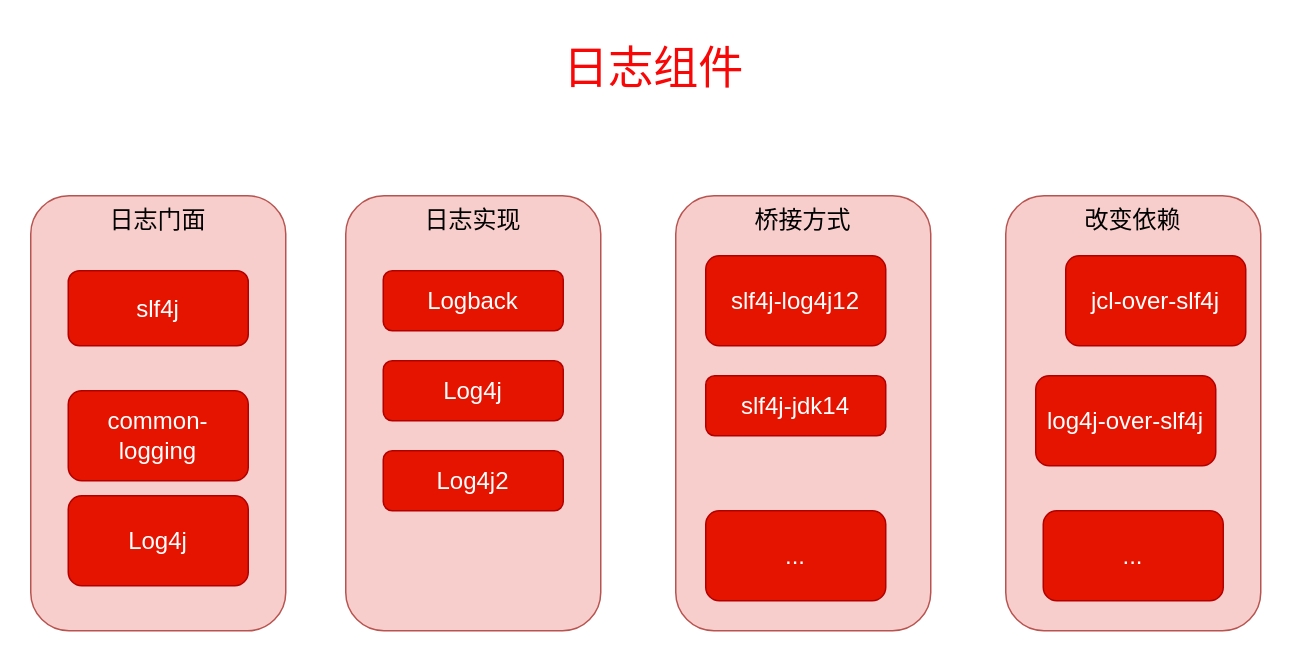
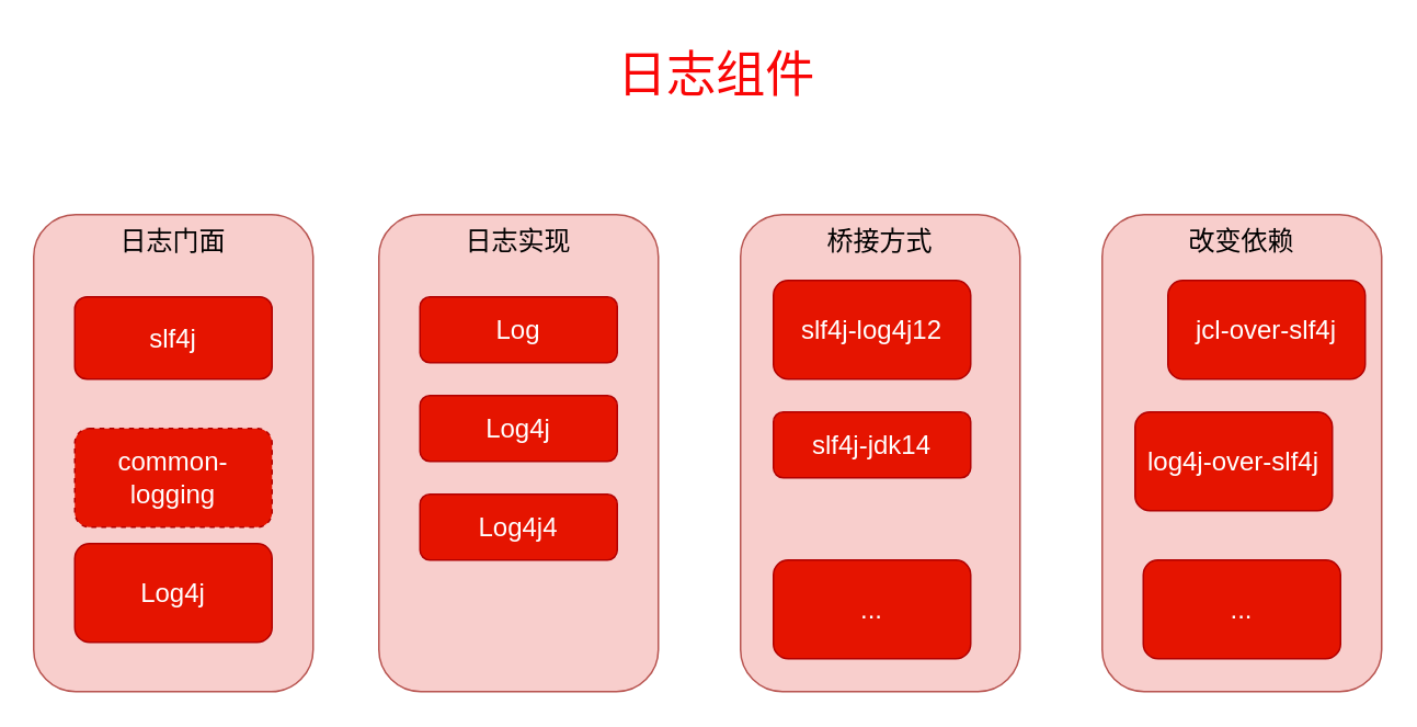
  <mxCell id="0" />
  <mxCell id="1" parent="0" />
  <mxCell id="2" value="&lt;font style=&quot;vertical-align: inherit;&quot; class=&quot;notranslate fyzs-translate-target fyzs-translate-target-wrapper&quot;&gt;&lt;font style=&quot;vertical-align: inherit;&quot; class=&quot;notranslate fyzs-translate-target fyzs-translate-target-box&quot;&gt;&lt;font style=&quot;vertical-align: inherit;&quot; title=&quot;r&quot; class=&quot;notranslate fyzs-translate-target fyzs-translate-target-text&quot;&gt;日志门面&lt;/font&gt;&lt;/font&gt;&lt;/font&gt;" style="rounded=1;whiteSpace=wrap;html=1;verticalAlign=top;fontSize=16;fillColor=#f8cecc;strokeColor=#b85450;" vertex="1" parent="1"><mxGeometry x="20" y="130" width="170" height="290" as="geometry" /></mxCell>
  <mxCell id="3" value="&lt;font style=&quot;vertical-align: inherit;&quot; class=&quot;notranslate fyzs-translate-target fyzs-translate-target-wrapper&quot;&gt;&lt;font style=&quot;vertical-align: inherit;&quot; class=&quot;notranslate fyzs-translate-target fyzs-translate-target-box&quot;&gt;&lt;font style=&quot;vertical-align: inherit;&quot; title=&quot;r&quot; class=&quot;notranslate fyzs-translate-target fyzs-translate-target-text&quot;&gt;日志实现&lt;/font&gt;&lt;/font&gt;&lt;/font&gt;" style="rounded=1;whiteSpace=wrap;html=1;verticalAlign=top;fontSize=16;fillColor=#f8cecc;strokeColor=#b85450;" vertex="1" parent="1"><mxGeometry x="230" y="130" width="170" height="290" as="geometry" /></mxCell>
  <mxCell id="4" value="&lt;font style=&quot;vertical-align: inherit;&quot; class=&quot;notranslate fyzs-translate-target fyzs-translate-target-wrapper&quot;&gt;&lt;font style=&quot;vertical-align: inherit;&quot; class=&quot;notranslate fyzs-translate-target fyzs-translate-target-box&quot;&gt;&lt;font style=&quot;vertical-align: inherit;&quot; title=&quot;r&quot; class=&quot;notranslate fyzs-translate-target fyzs-translate-target-text&quot;&gt;桥接方式&lt;/font&gt;&lt;/font&gt;&lt;/font&gt;" style="rounded=1;whiteSpace=wrap;html=1;verticalAlign=top;fontSize=16;fillColor=#f8cecc;strokeColor=#b85450;" vertex="1" parent="1"><mxGeometry x="450" y="130" width="170" height="290" as="geometry" /></mxCell>
  <mxCell id="5" value="&lt;font style=&quot;vertical-align: inherit;&quot; class=&quot;notranslate fyzs-translate-target fyzs-translate-target-wrapper&quot;&gt;&lt;font style=&quot;vertical-align: inherit;&quot; class=&quot;notranslate fyzs-translate-target fyzs-translate-target-box&quot;&gt;&lt;font style=&quot;vertical-align: inherit;&quot; title=&quot;r&quot; class=&quot;notranslate fyzs-translate-target fyzs-translate-target-text&quot;&gt;改变依赖&lt;/font&gt;&lt;/font&gt;&lt;/font&gt;" style="rounded=1;whiteSpace=wrap;html=1;verticalAlign=top;fontSize=16;fillColor=#f8cecc;strokeColor=#b85450;" vertex="1" parent="1"><mxGeometry x="670" y="130" width="170" height="290" as="geometry" /></mxCell>
  <mxCell id="6" value="&lt;font class=&quot;notranslate fyzs-translate-target fyzs-translate-target-wrapper&quot; style=&quot;vertical-align: inherit;&quot;&gt;&lt;font class=&quot;notranslate fyzs-translate-target fyzs-translate-target-box&quot; style=&quot;vertical-align: inherit;&quot;&gt;&lt;font class=&quot;notranslate fyzs-translate-target fyzs-translate-target-text&quot; title=&quot;Text&quot; style=&quot;vertical-align: inherit;&quot;&gt;日志组件&lt;/font&gt;&lt;/font&gt;&lt;/font&gt;" style="text;html=1;align=center;verticalAlign=middle;resizable=0;points=[];autosize=1;strokeColor=none;fillColor=none;fontSize=30;fontColor=light-dark(#f90606, #ededed);" vertex="1" parent="1"><mxGeometry x="365" y="20" width="140" height="50" as="geometry" /></mxCell>
  <mxCell id="7" value="&lt;font style=&quot;vertical-align: inherit;&quot; class=&quot;notranslate fyzs-translate-target fyzs-translate-target-wrapper&quot;&gt;&lt;font style=&quot;vertical-align: inherit;&quot; class=&quot;notranslate fyzs-translate-target fyzs-translate-target-box&quot;&gt;&lt;font style=&quot;vertical-align: inherit;&quot; title=&quot;S&quot; class=&quot;notranslate fyzs-translate-target fyzs-translate-target-text&quot;&gt;slf4j&lt;/font&gt;&lt;/font&gt;&lt;/font&gt;" style="rounded=1;whiteSpace=wrap;html=1;fontSize=16;fillColor=#e51400;fontColor=#ffffff;strokeColor=#B20000;" vertex="1" parent="1"><mxGeometry x="45" y="180" width="120" height="50" as="geometry" /></mxCell>
- <mxCell id="8" value="&lt;font style=&quot;vertical-align: inherit;&quot; class=&quot;notranslate fyzs-translate-target fyzs-translate-target-wrapper&quot;&gt;&lt;font style=&quot;vertical-align: inherit;&quot; class=&quot;notranslate fyzs-translate-target fyzs-translate-target-box&quot;&gt;&lt;font style=&quot;vertical-align: inherit;&quot; title=&quot;S&quot; class=&quot;notranslate fyzs-translate-target fyzs-translate-target-text&quot;&gt;common-logging&lt;/font&gt;&lt;/font&gt;&lt;/font&gt;" style="rounded=1;whiteSpace=wrap;html=1;fontSize=16;fillColor=#e51400;fontColor=#ffffff;strokeColor=#B20000;" vertex="1" parent="1"><mxGeometry x="45" y="260" width="120" height="60" as="geometry" /></mxCell>
+ <mxCell id="8" value="&lt;font style=&quot;vertical-align: inherit;&quot; class=&quot;notranslate fyzs-translate-target fyzs-translate-target-wrapper&quot;&gt;&lt;font style=&quot;vertical-align: inherit;&quot; class=&quot;notranslate fyzs-translate-target fyzs-translate-target-box&quot;&gt;&lt;font style=&quot;vertical-align: inherit;&quot; title=&quot;S&quot; class=&quot;notranslate fyzs-translate-target fyzs-translate-target-text&quot;&gt;common-logging&lt;/font&gt;&lt;/font&gt;&lt;/font&gt;" style="rounded=1;whiteSpace=wrap;html=1;fontSize=16;fillColor=#e51400;fontColor=#ffffff;strokeColor=#B20000;dashed=1;" vertex="1" parent="1"><mxGeometry x="45" y="260" width="120" height="60" as="geometry" /></mxCell>
  <mxCell id="9" value="&lt;font style=&quot;vertical-align: inherit;&quot; class=&quot;notranslate fyzs-translate-target fyzs-translate-target-wrapper&quot;&gt;&lt;font style=&quot;vertical-align: inherit;&quot; class=&quot;notranslate fyzs-translate-target fyzs-translate-target-box&quot;&gt;&lt;font style=&quot;vertical-align: inherit;&quot; title=&quot;S&quot; class=&quot;notranslate fyzs-translate-target fyzs-translate-target-text&quot;&gt;Log4j&lt;/font&gt;&lt;/font&gt;&lt;/font&gt;" style="rounded=1;whiteSpace=wrap;html=1;fontSize=16;fillColor=#e51400;fontColor=#ffffff;strokeColor=#B20000;" vertex="1" parent="1"><mxGeometry x="45" y="330" width="120" height="60" as="geometry" /></mxCell>
- <mxCell id="10" value="&lt;font style=&quot;vertical-align: inherit;&quot; class=&quot;notranslate fyzs-translate-target fyzs-translate-target-wrapper&quot;&gt;&lt;font style=&quot;vertical-align: inherit;&quot; class=&quot;notranslate fyzs-translate-target fyzs-translate-target-box&quot;&gt;&lt;font style=&quot;vertical-align: inherit;&quot; title=&quot;S&quot; class=&quot;notranslate fyzs-translate-target fyzs-translate-target-text&quot;&gt;Logback&lt;/font&gt;&lt;/font&gt;&lt;/font&gt;" style="rounded=1;whiteSpace=wrap;html=1;fontSize=16;fillColor=#e51400;fontColor=#ffffff;strokeColor=#B20000;" vertex="1" parent="1"><mxGeometry x="255" y="180" width="120" height="40" as="geometry" /></mxCell>
+ <mxCell id="10" value="&lt;font style=&quot;vertical-align: inherit;&quot; class=&quot;notranslate fyzs-translate-target fyzs-translate-target-wrapper&quot;&gt;&lt;font style=&quot;vertical-align: inherit;&quot; class=&quot;notranslate fyzs-translate-target fyzs-translate-target-box&quot;&gt;&lt;font style=&quot;vertical-align: inherit;&quot; title=&quot;S&quot; class=&quot;notranslate fyzs-translate-target fyzs-translate-target-text&quot;&gt;Log&lt;/font&gt;&lt;/font&gt;&lt;/font&gt;" style="rounded=1;whiteSpace=wrap;html=1;fontSize=16;fillColor=#e51400;fontColor=#ffffff;strokeColor=#B20000;" vertex="1" parent="1"><mxGeometry x="255" y="180" width="120" height="40" as="geometry" /></mxCell>
  <mxCell id="11" value="&lt;font style=&quot;vertical-align: inherit;&quot; class=&quot;notranslate fyzs-translate-target fyzs-translate-target-wrapper&quot;&gt;&lt;font style=&quot;vertical-align: inherit;&quot; class=&quot;notranslate fyzs-translate-target fyzs-translate-target-box&quot;&gt;&lt;font style=&quot;vertical-align: inherit;&quot; title=&quot;S&quot; class=&quot;notranslate fyzs-translate-target fyzs-translate-target-text&quot;&gt;Log4j&lt;/font&gt;&lt;/font&gt;&lt;/font&gt;" style="rounded=1;whiteSpace=wrap;html=1;fontSize=16;fillColor=#e51400;fontColor=#ffffff;strokeColor=#B20000;" vertex="1" parent="1"><mxGeometry x="255" y="240" width="120" height="40" as="geometry" /></mxCell>
- <mxCell id="12" value="&lt;font style=&quot;vertical-align: inherit;&quot; class=&quot;notranslate fyzs-translate-target fyzs-translate-target-wrapper&quot;&gt;&lt;font style=&quot;vertical-align: inherit;&quot; class=&quot;notranslate fyzs-translate-target fyzs-translate-target-box&quot;&gt;&lt;font style=&quot;vertical-align: inherit;&quot; title=&quot;S&quot; class=&quot;notranslate fyzs-translate-target fyzs-translate-target-text&quot;&gt;Log4j2&lt;/font&gt;&lt;/font&gt;&lt;/font&gt;" style="rounded=1;whiteSpace=wrap;html=1;fontSize=16;fillColor=#e51400;fontColor=#ffffff;strokeColor=#B20000;" vertex="1" parent="1"><mxGeometry x="255" y="300" width="120" height="40" as="geometry" /></mxCell>
+ <mxCell id="12" value="&lt;font style=&quot;vertical-align: inherit;&quot; class=&quot;notranslate fyzs-translate-target fyzs-translate-target-wrapper&quot;&gt;&lt;font style=&quot;vertical-align: inherit;&quot; class=&quot;notranslate fyzs-translate-target fyzs-translate-target-box&quot;&gt;&lt;font style=&quot;vertical-align: inherit;&quot; title=&quot;S&quot; class=&quot;notranslate fyzs-translate-target fyzs-translate-target-text&quot;&gt;Log4j4&lt;/font&gt;&lt;/font&gt;&lt;/font&gt;" style="rounded=1;whiteSpace=wrap;html=1;fontSize=16;fillColor=#e51400;fontColor=#ffffff;strokeColor=#B20000;" vertex="1" parent="1"><mxGeometry x="255" y="300" width="120" height="40" as="geometry" /></mxCell>
  <mxCell id="13" value="&lt;font style=&quot;vertical-align: inherit;&quot; class=&quot;notranslate fyzs-translate-target fyzs-translate-target-wrapper&quot;&gt;&lt;font style=&quot;vertical-align: inherit;&quot; class=&quot;notranslate fyzs-translate-target fyzs-translate-target-box&quot;&gt;&lt;font style=&quot;vertical-align: inherit;&quot; title=&quot;S&quot; class=&quot;notranslate fyzs-translate-target fyzs-translate-target-text&quot;&gt;slf4j-log4j12&lt;/font&gt;&lt;/font&gt;&lt;/font&gt;" style="rounded=1;whiteSpace=wrap;html=1;fontSize=16;fillColor=#e51400;fontColor=#ffffff;strokeColor=#B20000;" vertex="1" parent="1"><mxGeometry x="470" y="170" width="120" height="60" as="geometry" /></mxCell>
  <mxCell id="14" value="&lt;font style=&quot;vertical-align: inherit;&quot; class=&quot;notranslate fyzs-translate-target fyzs-translate-target-wrapper&quot;&gt;&lt;font style=&quot;vertical-align: inherit;&quot; class=&quot;notranslate fyzs-translate-target fyzs-translate-target-box&quot;&gt;&lt;font style=&quot;vertical-align: inherit;&quot; title=&quot;S&quot; class=&quot;notranslate fyzs-translate-target fyzs-translate-target-text&quot;&gt;slf4j-jdk14&lt;/font&gt;&lt;/font&gt;&lt;/font&gt;" style="rounded=1;whiteSpace=wrap;html=1;fontSize=16;fillColor=#e51400;fontColor=#ffffff;strokeColor=#B20000;" vertex="1" parent="1"><mxGeometry x="470" y="250" width="120" height="40" as="geometry" /></mxCell>
  <mxCell id="15" value="&lt;font style=&quot;vertical-align: inherit;&quot; class=&quot;notranslate fyzs-translate-target fyzs-translate-target-wrapper&quot;&gt;&lt;font style=&quot;vertical-align: inherit;&quot; class=&quot;notranslate fyzs-translate-target fyzs-translate-target-box&quot;&gt;&lt;font style=&quot;vertical-align: inherit;&quot; title=&quot;。&quot; class=&quot;notranslate fyzs-translate-target fyzs-translate-target-text&quot;&gt;...&lt;/font&gt;&lt;/font&gt;&lt;/font&gt;" style="rounded=1;whiteSpace=wrap;html=1;fontSize=16;fillColor=#e51400;fontColor=#ffffff;strokeColor=#B20000;" vertex="1" parent="1"><mxGeometry x="470" y="340" width="120" height="60" as="geometry" /></mxCell>
  <mxCell id="16" value="&lt;font style=&quot;vertical-align: inherit;&quot; class=&quot;notranslate fyzs-translate-target fyzs-translate-target-wrapper&quot;&gt;&lt;font style=&quot;vertical-align: inherit;&quot; class=&quot;notranslate fyzs-translate-target fyzs-translate-target-box&quot;&gt;&lt;font style=&quot;vertical-align: inherit;&quot; title=&quot;。&quot; class=&quot;notranslate fyzs-translate-target fyzs-translate-target-text&quot;&gt;...&lt;/font&gt;&lt;/font&gt;&lt;/font&gt;" style="rounded=1;whiteSpace=wrap;html=1;fontSize=16;fillColor=#e51400;fontColor=#ffffff;strokeColor=#B20000;" vertex="1" parent="1"><mxGeometry x="695" y="340" width="120" height="60" as="geometry" /></mxCell>
  <mxCell id="17" value="&lt;font style=&quot;vertical-align: inherit;&quot; class=&quot;notranslate fyzs-translate-target fyzs-translate-target-wrapper&quot;&gt;&lt;font style=&quot;vertical-align: inherit;&quot; class=&quot;notranslate fyzs-translate-target fyzs-translate-target-box&quot;&gt;&lt;font style=&quot;vertical-align: inherit;&quot; title=&quot;S&quot; class=&quot;notranslate fyzs-translate-target fyzs-translate-target-text&quot;&gt;jcl-over-slf4j&lt;/font&gt;&lt;/font&gt;&lt;/font&gt;" style="rounded=1;whiteSpace=wrap;html=1;fontSize=16;fillColor=#e51400;fontColor=#ffffff;strokeColor=#B20000;" vertex="1" parent="1"><mxGeometry x="710" y="170" width="120" height="60" as="geometry" /></mxCell>
  <mxCell id="18" value="&lt;font style=&quot;vertical-align: inherit;&quot; class=&quot;notranslate fyzs-translate-target fyzs-translate-target-wrapper&quot;&gt;&lt;font style=&quot;vertical-align: inherit;&quot; class=&quot;notranslate fyzs-translate-target fyzs-translate-target-box&quot;&gt;&lt;font style=&quot;vertical-align: inherit;&quot; title=&quot;S&quot; class=&quot;notranslate fyzs-translate-target fyzs-translate-target-text&quot;&gt;log4j-over-slf4j&lt;/font&gt;&lt;/font&gt;&lt;/font&gt;" style="rounded=1;whiteSpace=wrap;html=1;fontSize=16;fillColor=#e51400;fontColor=#ffffff;strokeColor=#B20000;" vertex="1" parent="1"><mxGeometry x="690" y="250" width="120" height="60" as="geometry" /></mxCell>
